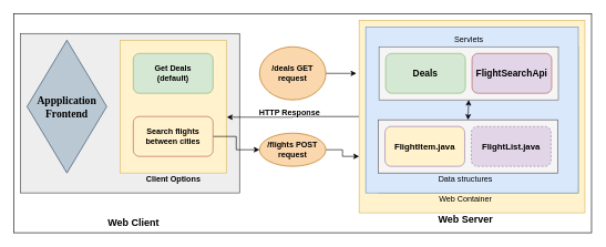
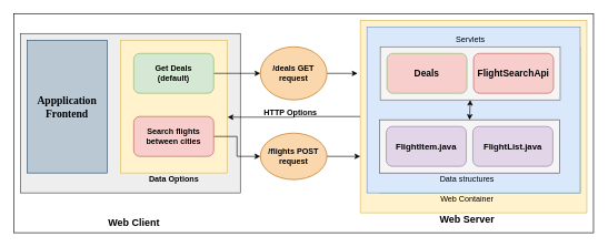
  <mxCell id="0" />
  <mxCell id="1" parent="0" />
  <mxCell id="2" value="" style="rounded=0;whiteSpace=wrap;html=1;fontFamily=Garamond;fontSize=15;" vertex="1" parent="1"><mxGeometry x="20" width="870" height="330" as="geometry" y="20" /></mxCell>
  <mxCell id="3" value="" style="rounded=0;whiteSpace=wrap;html=1;fontFamily=Garamond;fillColor=#eeeeee;strokeColor=#36393d;" vertex="1" parent="1"><mxGeometry x="30" y="50" width="330" height="240" as="geometry" /></mxCell>
  <mxCell id="4" style="edgeStyle=orthogonalEdgeStyle;rounded=0;orthogonalLoop=1;jettySize=auto;html=1;exitX=0;exitY=0.5;exitDx=0;exitDy=0;fontFamily=Garamond;entryX=1.006;entryY=0.58;entryDx=0;entryDy=0;entryPerimeter=0;" edge="1" parent="1" source="5" target="6"><mxGeometry relative="1" as="geometry"><mxPoint x="345" y="175" as="targetPoint" /></mxGeometry></mxCell>
  <mxCell id="5" value="" style="rounded=0;whiteSpace=wrap;html=1;fillColor=#fff2cc;strokeColor=#d6b656;" vertex="1" parent="1"><mxGeometry x="540" y="30" width="340" height="290" as="geometry" /></mxCell>
  <mxCell id="6" value="" style="rounded=0;whiteSpace=wrap;html=1;fillColor=#fff2cc;strokeColor=#d6b656;" vertex="1" parent="1"><mxGeometry x="180" y="60" width="160" height="200" as="geometry" /></mxCell>
  <mxCell id="7" value="" style="group;fillColor=#d5e8d4;strokeColor=#82b366;" vertex="1" connectable="0" parent="1"><mxGeometry x="570" y="70" width="300" height="220" as="geometry" /></mxCell>
  <mxCell id="8" value="" style="rounded=0;whiteSpace=wrap;html=1;fillColor=#dae8fc;strokeColor=#6c8ebf;" vertex="1" parent="7"><mxGeometry x="-20" y="-30" width="320" height="250" as="geometry" /></mxCell>
  <mxCell id="9" value="" style="rounded=0;whiteSpace=wrap;html=1;fillColor=#f5f5f5;strokeColor=#666666;fontColor=#333333;" vertex="1" parent="7"><mxGeometry width="270" height="80" as="geometry" /></mxCell>
- <mxCell id="10" value="&lt;font size=&quot;1&quot;&gt;&lt;b style=&quot;font-size: 14px&quot;&gt;FlightSearchApi&lt;/b&gt;&lt;/font&gt;" style="rounded=1;whiteSpace=wrap;html=1;fillColor=#e1d5e7;strokeColor=#b85450;" vertex="1" parent="7"><mxGeometry x="140" y="10" width="120" height="60" as="geometry" /></mxCell>
- <mxCell id="11" value="&lt;font size=&quot;1&quot;&gt;&lt;b style=&quot;font-size: 14px&quot;&gt;Deals&lt;/b&gt;&lt;/font&gt;" style="rounded=1;whiteSpace=wrap;html=1;fillColor=#d5e8d4;strokeColor=#82b366;" vertex="1" parent="7"><mxGeometry x="10" y="10" width="120" height="60" as="geometry" /></mxCell>
+ <mxCell id="10" value="&lt;font size=&quot;1&quot;&gt;&lt;b style=&quot;font-size: 14px&quot;&gt;FlightSearchApi&lt;/b&gt;&lt;/font&gt;" style="rounded=1;whiteSpace=wrap;html=1;fillColor=#f8cecc;strokeColor=#b85450;" vertex="1" parent="7"><mxGeometry x="140" y="10" width="120" height="60" as="geometry" /></mxCell>
+ <mxCell id="11" value="&lt;font size=&quot;1&quot;&gt;&lt;b style=&quot;font-size: 14px&quot;&gt;Deals&lt;/b&gt;&lt;/font&gt;" style="rounded=1;whiteSpace=wrap;html=1;fillColor=#f8cecc;strokeColor=#82b366;" vertex="1" parent="7"><mxGeometry x="10" y="10" width="120" height="60" as="geometry" /></mxCell>
  <mxCell id="12" value="" style="group;fillColor=#e1d5e7;strokeColor=#9673a6;" vertex="1" connectable="0" parent="1"><mxGeometry x="569" y="180" width="270" height="80" as="geometry" /></mxCell>
  <mxCell id="13" value="" style="rounded=0;whiteSpace=wrap;html=1;fillColor=#f5f5f5;strokeColor=#666666;fontColor=#333333;" vertex="1" parent="12"><mxGeometry width="270" height="80" as="geometry" /></mxCell>
- <mxCell id="14" value="&lt;b&gt;&lt;font style=&quot;font-size: 13px&quot;&gt;FlightItem.java&lt;/font&gt;&lt;/b&gt;" style="rounded=1;whiteSpace=wrap;html=1;fillColor=#fff2cc;strokeColor=#9673a6;" vertex="1" parent="12"><mxGeometry x="10" y="10" width="120" height="60" as="geometry" /></mxCell>
- <mxCell id="15" value="&lt;b&gt;&lt;font style=&quot;font-size: 13px&quot;&gt;FlightList.java&lt;/font&gt;&lt;/b&gt;" style="rounded=1;whiteSpace=wrap;html=1;fillColor=#e1d5e7;strokeColor=#9673a6;dashed=1;" vertex="1" parent="12"><mxGeometry x="140" y="10" width="120" height="60" as="geometry" /></mxCell>
+ <mxCell id="14" value="&lt;b&gt;&lt;font style=&quot;font-size: 13px&quot;&gt;FlightItem.java&lt;/font&gt;&lt;/b&gt;" style="rounded=1;whiteSpace=wrap;html=1;fillColor=#e1d5e7;strokeColor=#9673a6;" vertex="1" parent="12"><mxGeometry x="10" y="10" width="120" height="60" as="geometry" /></mxCell>
+ <mxCell id="15" value="&lt;b&gt;&lt;font style=&quot;font-size: 13px&quot;&gt;FlightList.java&lt;/font&gt;&lt;/b&gt;" style="rounded=1;whiteSpace=wrap;html=1;fillColor=#e1d5e7;strokeColor=#9673a6;" vertex="1" parent="12"><mxGeometry x="140" y="10" width="120" height="60" as="geometry" /></mxCell>
  <mxCell id="16" value="Servlets" style="text;html=1;align=center;verticalAlign=middle;resizable=0;points=[];autosize=1;" vertex="1" parent="1"><mxGeometry x="675" y="50" width="60" height="20" as="geometry" /></mxCell>
  <mxCell id="17" value="Data structures" style="text;html=1;align=center;verticalAlign=middle;resizable=0;points=[];autosize=1;" vertex="1" parent="1"><mxGeometry x="650" y="260" width="100" height="20" as="geometry" /></mxCell>
+ <mxCell id="18" value="" style="edgeStyle=orthogonalEdgeStyle;rounded=0;orthogonalLoop=1;jettySize=auto;html=1;fontFamily=Garamond;" edge="1" parent="1" source="19" target="23"><mxGeometry relative="1" as="geometry" /></mxCell>
  <mxCell id="19" value="&lt;b&gt;Get Deals&lt;br&gt;(default)&lt;br&gt;&lt;/b&gt;" style="rounded=1;whiteSpace=wrap;html=1;fillColor=#d5e8d4;strokeColor=#82b366;" vertex="1" parent="1"><mxGeometry x="200" y="80" width="120" height="60" as="geometry" /></mxCell>
  <mxCell id="20" value="" style="edgeStyle=orthogonalEdgeStyle;rounded=0;orthogonalLoop=1;jettySize=auto;html=1;fontFamily=Garamond;" edge="1" parent="1" source="21" target="25"><mxGeometry relative="1" as="geometry" /></mxCell>
- <mxCell id="21" value="&lt;b&gt;Search flights between cities&lt;/b&gt;" style="rounded=1;whiteSpace=wrap;html=1;fillColor=#fff2cc;strokeColor=#b85450;" vertex="1" parent="1"><mxGeometry x="200" y="175" width="120" height="60" as="geometry" /></mxCell>
+ <mxCell id="21" value="&lt;b&gt;Search flights between cities&lt;/b&gt;" style="rounded=1;whiteSpace=wrap;html=1;fillColor=#f8cecc;strokeColor=#b85450;" vertex="1" parent="1"><mxGeometry x="200" y="175" width="120" height="60" as="geometry" /></mxCell>
  <mxCell id="22" style="edgeStyle=orthogonalEdgeStyle;rounded=0;orthogonalLoop=1;jettySize=auto;html=1;exitX=1;exitY=0.5;exitDx=0;exitDy=0;entryX=-0.012;entryY=0.276;entryDx=0;entryDy=0;entryPerimeter=0;fontFamily=Garamond;" edge="1" parent="1" source="23" target="5"><mxGeometry relative="1" as="geometry" /></mxCell>
  <mxCell id="23" value="&lt;b&gt;/deals GET request&lt;/b&gt;" style="ellipse;whiteSpace=wrap;html=1;fillColor=#fad7ac;strokeColor=#b46504;" vertex="1" parent="1"><mxGeometry x="390" y="70" width="100" height="80" as="geometry" /></mxCell>
  <mxCell id="24" style="edgeStyle=orthogonalEdgeStyle;rounded=0;orthogonalLoop=1;jettySize=auto;html=1;exitX=1;exitY=0.5;exitDx=0;exitDy=0;entryX=0;entryY=0.707;entryDx=0;entryDy=0;entryPerimeter=0;fontFamily=Garamond;" edge="1" parent="1" source="25" target="5"><mxGeometry relative="1" as="geometry" /></mxCell>
- <mxCell id="25" value="&lt;b&gt;/flights POST request&lt;/b&gt;" style="ellipse;whiteSpace=wrap;html=1;fillColor=#fad7ac;strokeColor=#b46504;" vertex="1" parent="1"><mxGeometry x="390" y="200" width="100" height="50" as="geometry" /></mxCell>
+ <mxCell id="25" value="&lt;b&gt;/flights POST request&lt;/b&gt;" style="ellipse;whiteSpace=wrap;html=1;fillColor=#fad7ac;strokeColor=#b46504;" vertex="1" parent="1"><mxGeometry x="390" y="200" width="100" height="70" as="geometry" /></mxCell>
  <mxCell id="26" value="Web Container" style="text;html=1;align=center;verticalAlign=middle;resizable=0;points=[];autosize=1;" vertex="1" parent="1"><mxGeometry x="650" y="290" width="100" height="20" as="geometry" /></mxCell>
- <mxCell id="27" value="&lt;b&gt;Client Options&lt;/b&gt;" style="text;html=1;align=center;verticalAlign=middle;resizable=0;points=[];autosize=1;fontFamily=Helvetica;" vertex="1" parent="1"><mxGeometry x="210" y="260" width="100" height="20" as="geometry" /></mxCell>
+ <mxCell id="27" value="&lt;b&gt;Data Options&lt;/b&gt;" style="text;html=1;align=center;verticalAlign=middle;resizable=0;points=[];autosize=1;fontFamily=Helvetica;" vertex="1" parent="1"><mxGeometry x="210" y="260" width="100" height="20" as="geometry" /></mxCell>
  <mxCell id="28" value="&lt;b style=&quot;font-size: 15px;&quot;&gt;Web Server&lt;/b&gt;" style="text;html=1;align=center;verticalAlign=middle;resizable=0;points=[];autosize=1;fontSize=15;" vertex="1" parent="1"><mxGeometry x="650" y="320" width="100" height="20" as="geometry" /></mxCell>
- <mxCell id="29" value="&lt;b&gt;&lt;font face=&quot;Helvetica&quot;&gt;HTTP Response&lt;/font&gt;&lt;/b&gt;" style="text;html=1;align=center;verticalAlign=middle;resizable=0;points=[];autosize=1;fontFamily=Garamond;" vertex="1" parent="1"><mxGeometry x="380" y="160" width="110" height="20" as="geometry" /></mxCell>
+ <mxCell id="29" value="&lt;b&gt;&lt;font face=&quot;Helvetica&quot;&gt;HTTP Options&lt;/font&gt;&lt;/b&gt;" style="text;html=1;align=center;verticalAlign=middle;resizable=0;points=[];autosize=1;fontFamily=Garamond;" vertex="1" parent="1"><mxGeometry x="380" y="160" width="110" height="20" as="geometry" /></mxCell>
  <mxCell id="30" value="" style="endArrow=classic;startArrow=classic;html=1;fontFamily=Garamond;exitX=0.5;exitY=0;exitDx=0;exitDy=0;entryX=0.5;entryY=1;entryDx=0;entryDy=0;" edge="1" parent="1" source="13" target="9"><mxGeometry width="50" height="50" relative="1" as="geometry"><mxPoint x="680" y="200" as="sourcePoint" /><mxPoint x="730" y="150" as="targetPoint" /></mxGeometry></mxCell>
- <mxCell id="31" value="&lt;b&gt;&lt;font style=&quot;font-size: 16px&quot;&gt;Appplication Frontend&lt;/font&gt;&lt;/b&gt;" style="rhombus;whiteSpace=wrap;html=1;fontFamily=Garamond;fillColor=#bac8d3;strokeColor=#23445d;" vertex="1" parent="1"><mxGeometry x="40" y="60" width="120" height="200" as="geometry" /></mxCell>
+ <mxCell id="31" value="&lt;b&gt;&lt;font style=&quot;font-size: 16px&quot;&gt;Appplication Frontend&lt;/font&gt;&lt;/b&gt;" style="rounded=0;whiteSpace=wrap;html=1;fontFamily=Garamond;fillColor=#bac8d3;strokeColor=#23445d;" vertex="1" parent="1"><mxGeometry x="40" y="60" width="120" height="200" as="geometry" /></mxCell>
  <mxCell id="32" value="&lt;font face=&quot;Helvetica&quot; size=&quot;1&quot;&gt;&lt;b style=&quot;font-size: 15px&quot;&gt;Web Client&lt;/b&gt;&lt;/font&gt;" style="text;html=1;align=center;verticalAlign=middle;resizable=0;points=[];autosize=1;fontFamily=Garamond;" vertex="1" parent="1"><mxGeometry x="155" y="325" width="90" height="20" as="geometry" /></mxCell>
